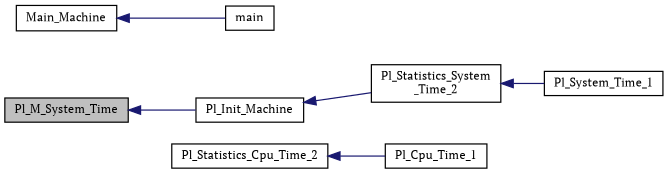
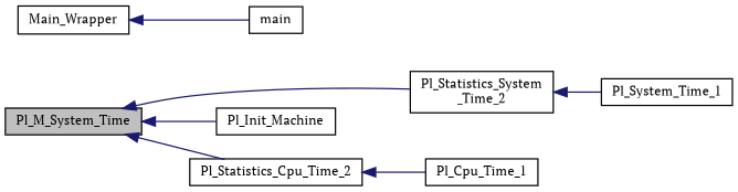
  digraph {
    fontname="PT Serif"
    rankdir=LR
    node [color=black fillcolor=white fontname="PT Serif" fontsize=10 shape=record style=filled]
    edge [color=midnightblue dir=back fontname="PT Serif" fontsize=10 labelfontname=Helvetica labelfontsize=10 style=solid]
    n1 [fillcolor=grey75 fontcolor=black height=0.2 label=Pl_M_System_Time width=0.4]
    n2 [height=0.2 label="Pl_Statistics_System\l_Time_2" width=0.4]
    n3 [height=0.2 label=Pl_Statistics_Cpu_Time_2 width=0.4]
    n4 [height=0.2 label=Pl_Init_Machine width=0.4]
    n5 [height=0.2 label=Pl_System_Time_1 width=0.4]
    n6 [height=0.2 label=Pl_Cpu_Time_1 width=0.4]
-   n7 [height=0.2 label=Main_Machine width=0.4]
+   n7 [height=0.2 label=Main_Wrapper width=0.4]
    n8 [height=0.2 label=main width=0.4]
-   n4 -> n2
+   n1 -> n2
+   n1 -> n3
    n1 -> n4
    n2 -> n5
    n3 -> n6
    n7 -> n8
  }
